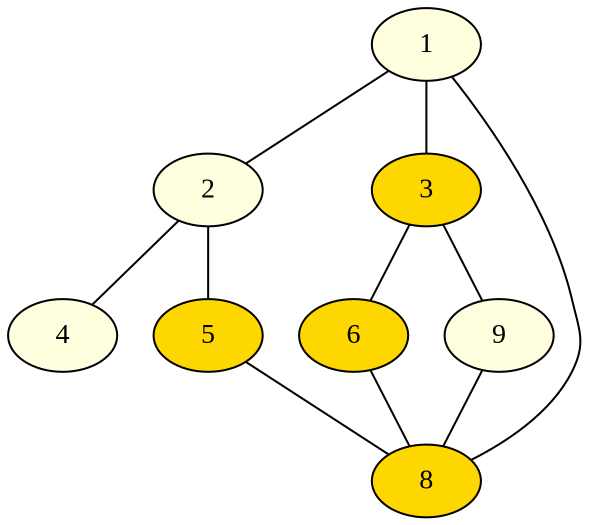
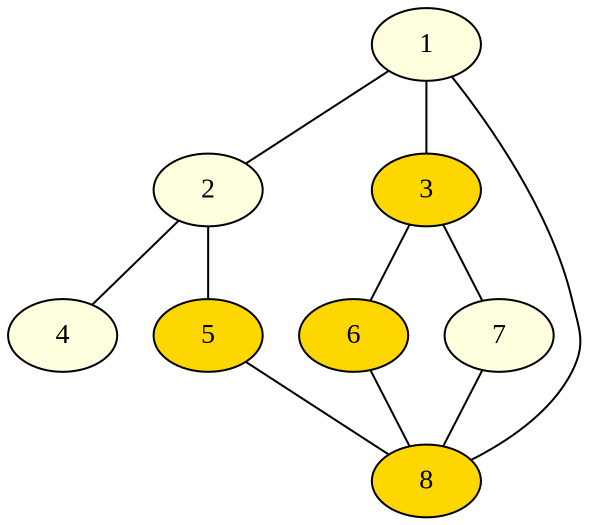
  strict graph {
    fontname="Liberation Serif"
    node [fillcolor=lightyellow fontname="Liberation Serif" style=filled]
    edge [fontname="Liberation Serif"]
    n1 [label=1]
    n2 [label=2]
    n3 [fillcolor=gold label=3]
    n4 [fillcolor=gold label=8]
    n5 [label=4]
    n6 [fillcolor=gold label=5]
    n7 [fillcolor=gold label=6]
-   n8 [label=9]
+   n8 [label=7]
    n1 -- n2
    n1 -- n3
    n1 -- n4
    n2 -- n5
    n2 -- n6
    n3 -- n7
    n3 -- n8
    n6 -- n4
    n7 -- n4
    n8 -- n4
  }
